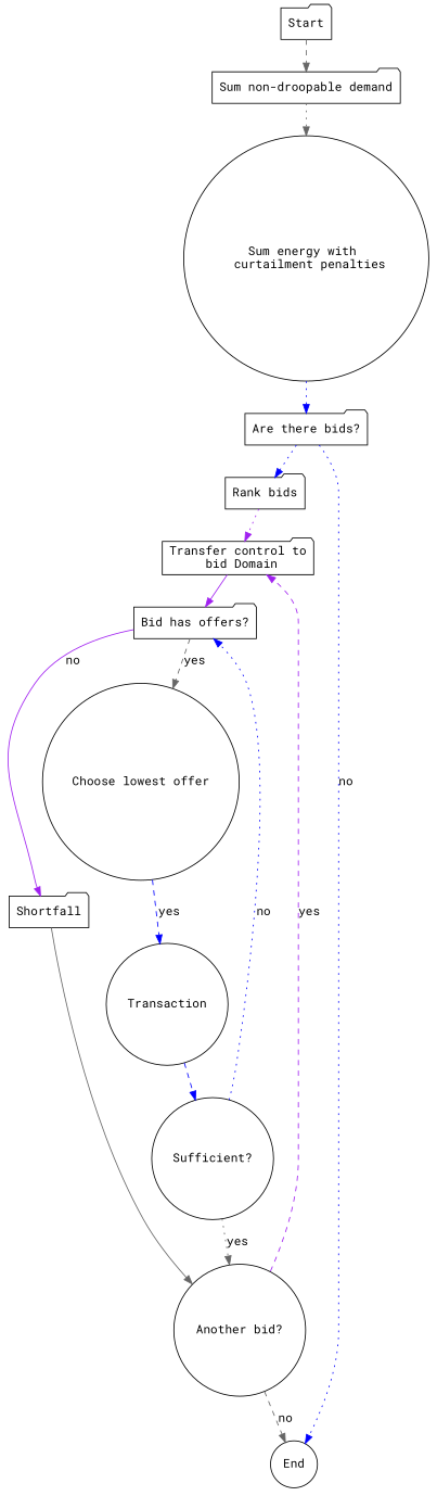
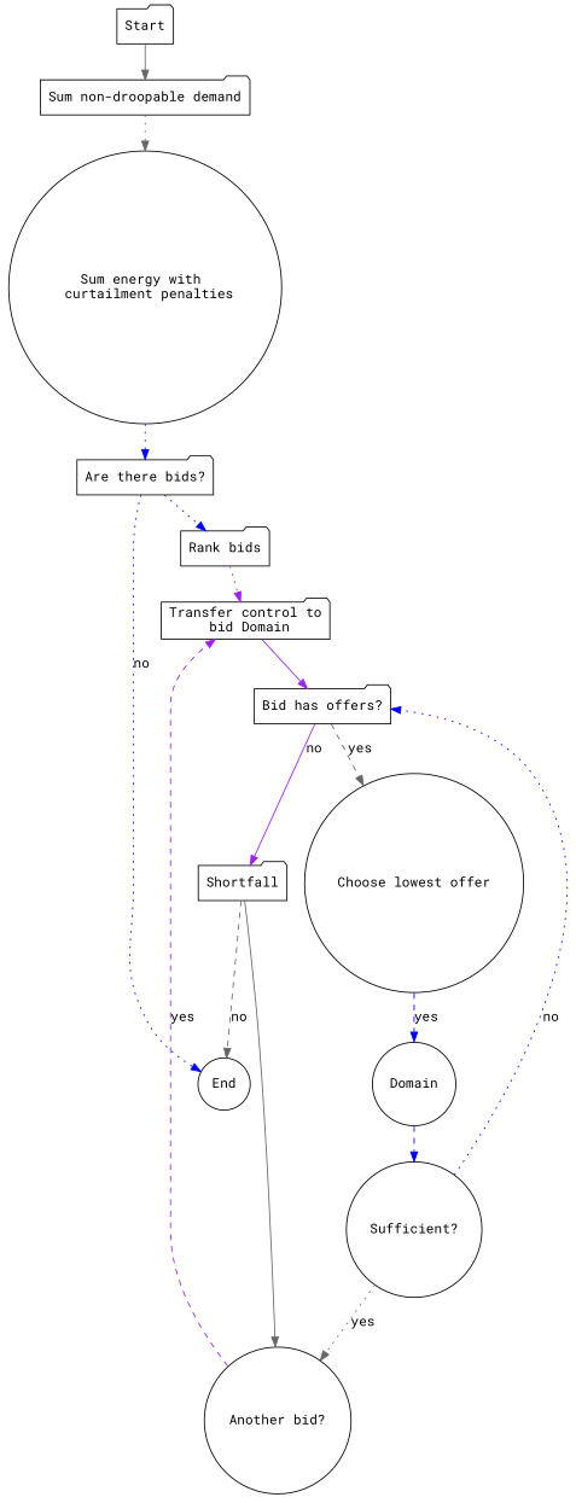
  digraph {
    fontname="Roboto Mono"
    node [fontname="Roboto Mono" shape=folder]
    edge [color=gray40 fontname="Roboto Mono" style=dotted]
    Start
    "Sum non-droopable demand"
    "Sum energy with \n curtailment penalties" [shape=circle]
    "Are there bids?"
    "Rank bids"
    End [shape=circle]
    "Transfer control to\n bid Domain"
    "Bid has offers?"
    Shortfall
    "Choose lowest offer" [shape=circle]
    "Another bid?" [shape=circle]
-   Transaction [shape=circle]
+   Transaction [shape=circle label=Domain]
    "Sufficient?" [shape=circle]
-   Start -> "Sum non-droopable demand" [style=dashed]
+   Start -> "Sum non-droopable demand" [style=solid]
    "Sum non-droopable demand" -> "Sum energy with \n curtailment penalties"
    "Sum energy with \n curtailment penalties" -> "Are there bids?" [color=blue]
    "Are there bids?" -> "Rank bids" [color=blue]
    "Are there bids?" -> End [color=blue label=no]
    "Rank bids" -> "Transfer control to\n bid Domain" [color=purple]
    "Transfer control to\n bid Domain" -> "Bid has offers?" [color=purple style=solid]
    "Bid has offers?" -> Shortfall [color=purple label=no style=solid]
    "Bid has offers?" -> "Choose lowest offer" [label=yes style=dashed]
    Shortfall -> "Another bid?" [style=solid]
    "Choose lowest offer" -> Transaction [color=blue label=yes style=dashed]
-   "Another bid?" -> End [label=no style=dashed]
+   Shortfall -> End [label=no style=dashed]
    "Another bid?" -> "Transfer control to\n bid Domain" [color=purple label=yes style=dashed]
    Transaction -> "Sufficient?" [color=blue style=dashed]
    "Sufficient?" -> "Bid has offers?" [color=blue label=no]
    "Sufficient?" -> "Another bid?" [label=yes]
  }
